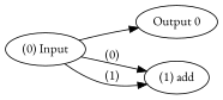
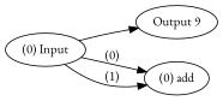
  digraph {
    fontname="EB Garamond"
    rankdir=LR
    node [color=black fontcolor=black fontname="EB Garamond" labelfontcolor=black]
    edge [bold=true color=black fontcolor=black fontname="EB Garamond" labelfontcolor=black]
    n1 [label="(0) Input"]
-   n2 [label="Output 0"]
-   n3 [label="(1) add"]
+   n2 [label="Output 9"]
+   n3 [label="(0) add"]
    subgraph sub_1 {
      rank=source
      n1
    }
    subgraph sub_2 {
      rank=max
      n2
    }
    n1 -> n2
    n1 -> n3 [label=" (0)"]
    n1 -> n3 [label=" (1)"]
  }
